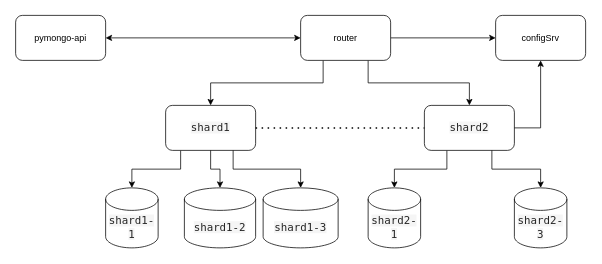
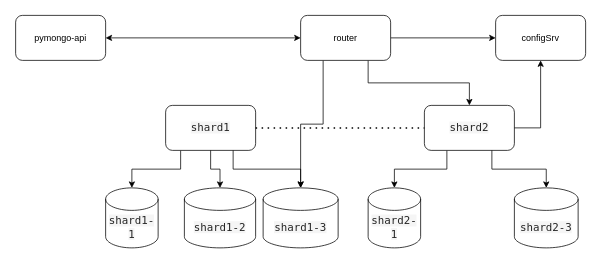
  <mxCell id="0" />
  <mxCell id="1" parent="0" />
  <mxCell id="2" value="&lt;span style=&quot;color: rgba(0, 0, 0, 0.85); font-family: Menlo, &amp;quot;Ubuntu Mono&amp;quot;, consolas, source-code-pro, monospace; font-size: 14.4px; white-space-collapse: break-spaces; background-color: rgb(245, 245, 245);&quot;&gt;shard1-1&lt;/span&gt;" style="shape=cylinder3;whiteSpace=wrap;html=1;boundedLbl=1;backgroundOutline=1;size=15;" parent="1" vertex="1"><mxGeometry x="140" y="250" width="70" height="80" as="geometry" /></mxCell>
  <mxCell id="3" value="pymongo-api" style="rounded=1;whiteSpace=wrap;html=1;" parent="1" vertex="1"><mxGeometry x="20" y="20" width="120" height="60" as="geometry" /></mxCell>
  <mxCell id="4" style="edgeStyle=orthogonalEdgeStyle;rounded=0;orthogonalLoop=1;jettySize=auto;html=1;entryX=0.5;entryY=0;entryDx=0;entryDy=0;exitX=0.75;exitY=1;exitDx=0;exitDy=0;" parent="1" source="13" target="15" edge="1"><mxGeometry relative="1" as="geometry"><mxPoint x="160" y="230" as="sourcePoint" /></mxGeometry></mxCell>
  <mxCell id="5" value="&lt;span style=&quot;color: rgba(0, 0, 0, 0.85); font-family: Menlo, &amp;quot;Ubuntu Mono&amp;quot;, consolas, source-code-pro, monospace; font-size: 14.4px; white-space-collapse: break-spaces; background-color: rgb(245, 245, 245);&quot;&gt;shard1-2&lt;/span&gt;" style="shape=cylinder3;whiteSpace=wrap;html=1;boundedLbl=1;backgroundOutline=1;size=15;" parent="1" vertex="1"><mxGeometry x="245" y="250" width="95" height="80" as="geometry" /></mxCell>
  <mxCell id="6" value="&lt;span style=&quot;color: rgba(0, 0, 0, 0.85); font-family: Menlo, &amp;quot;Ubuntu Mono&amp;quot;, consolas, source-code-pro, monospace; font-size: 14.4px; white-space-collapse: break-spaces; background-color: rgb(245, 245, 245);&quot;&gt;shard1-3&lt;/span&gt;" style="shape=cylinder3;whiteSpace=wrap;html=1;boundedLbl=1;backgroundOutline=1;size=15;" parent="1" vertex="1"><mxGeometry x="350" y="250" width="100" height="80" as="geometry" /></mxCell>
  <mxCell id="7" value="&lt;span style=&quot;color: rgba(0, 0, 0, 0.85); font-family: Menlo, &amp;quot;Ubuntu Mono&amp;quot;, consolas, source-code-pro, monospace; font-size: 14.4px; white-space-collapse: break-spaces; background-color: rgb(245, 245, 245);&quot;&gt;shard2-1&lt;/span&gt;" style="shape=cylinder3;whiteSpace=wrap;html=1;boundedLbl=1;backgroundOutline=1;size=15;" parent="1" vertex="1"><mxGeometry x="490" y="250" width="70" height="80" as="geometry" /></mxCell>
- <mxCell id="8" value="&lt;span style=&quot;color: rgba(0, 0, 0, 0.85); font-family: Menlo, &amp;quot;Ubuntu Mono&amp;quot;, consolas, source-code-pro, monospace; font-size: 14.4px; white-space-collapse: break-spaces; background-color: rgb(245, 245, 245);&quot;&gt;shard2-3&lt;/span&gt;" style="shape=cylinder3;whiteSpace=wrap;html=1;boundedLbl=1;backgroundOutline=1;size=15;" parent="1" vertex="1"><mxGeometry x="685" y="250" width="70" height="80" as="geometry" /></mxCell>
- <mxCell id="9" value="" style="edgeStyle=orthogonalEdgeStyle;rounded=0;orthogonalLoop=1;jettySize=auto;html=1;exitX=0.25;exitY=1;exitDx=0;exitDy=0;entryX=0.5;entryY=0;entryDx=0;entryDy=0;" parent="1" source="13" target="11" edge="1"><mxGeometry relative="1" as="geometry" /></mxCell>
+ <mxCell id="8" value="&lt;span style=&quot;color: rgba(0, 0, 0, 0.85); font-family: Menlo, &amp;quot;Ubuntu Mono&amp;quot;, consolas, source-code-pro, monospace; font-size: 14.4px; white-space-collapse: break-spaces; background-color: rgb(245, 245, 245);&quot;&gt;shard2-3&lt;/span&gt;" style="shape=cylinder3;whiteSpace=wrap;html=1;boundedLbl=1;backgroundOutline=1;size=15;" parent="1" vertex="1"><mxGeometry x="685" y="250" width="85" height="80" as="geometry" /></mxCell>
+ <mxCell id="9" value="" style="edgeStyle=orthogonalEdgeStyle;rounded=0;orthogonalLoop=1;jettySize=auto;html=1;exitX=0.25;exitY=1;exitDx=0;exitDy=0;" parent="1" source="13" target="6" edge="1"><mxGeometry relative="1" as="geometry" /></mxCell>
  <mxCell id="10" value="" style="edgeStyle=orthogonalEdgeStyle;rounded=0;orthogonalLoop=1;jettySize=auto;html=1;entryX=0.5;entryY=0;entryDx=0;entryDy=0;entryPerimeter=0;exitX=0.167;exitY=1;exitDx=0;exitDy=0;exitPerimeter=0;" parent="1" source="11" target="2" edge="1"><mxGeometry relative="1" as="geometry" /></mxCell>
  <mxCell id="11" value="&lt;span style=&quot;color: rgba(0, 0, 0, 0.85); font-family: Menlo, &amp;quot;Ubuntu Mono&amp;quot;, consolas, source-code-pro, monospace; font-size: 14.4px; white-space-collapse: break-spaces; background-color: rgb(245, 245, 245);&quot;&gt;shard1&lt;/span&gt;" style="rounded=1;whiteSpace=wrap;html=1;" parent="1" vertex="1"><mxGeometry x="220" y="140" width="120" height="60" as="geometry" /></mxCell>
  <mxCell id="12" value="" style="edgeStyle=orthogonalEdgeStyle;rounded=0;orthogonalLoop=1;jettySize=auto;html=1;" parent="1" source="13" target="20" edge="1"><mxGeometry relative="1" as="geometry" /></mxCell>
  <mxCell id="13" value="router" style="rounded=1;whiteSpace=wrap;html=1;" parent="1" vertex="1"><mxGeometry x="400" y="20" width="120" height="60" as="geometry" /></mxCell>
  <mxCell id="14" value="" style="edgeStyle=orthogonalEdgeStyle;rounded=0;orthogonalLoop=1;jettySize=auto;html=1;exitX=0.25;exitY=1;exitDx=0;exitDy=0;" parent="1" source="15" target="7" edge="1"><mxGeometry relative="1" as="geometry" /></mxCell>
  <mxCell id="15" value="&lt;span style=&quot;color: rgba(0, 0, 0, 0.85); font-family: Menlo, &amp;quot;Ubuntu Mono&amp;quot;, consolas, source-code-pro, monospace; font-size: 14.4px; white-space-collapse: break-spaces; background-color: rgb(245, 245, 245);&quot;&gt;shard2&lt;/span&gt;" style="rounded=1;whiteSpace=wrap;html=1;" parent="1" vertex="1"><mxGeometry x="565" y="140" width="120" height="60" as="geometry" /></mxCell>
  <mxCell id="16" style="edgeStyle=orthogonalEdgeStyle;rounded=0;orthogonalLoop=1;jettySize=auto;html=1;exitX=0.5;exitY=1;exitDx=0;exitDy=0;entryX=0.5;entryY=0;entryDx=0;entryDy=0;entryPerimeter=0;" parent="1" source="11" target="5" edge="1"><mxGeometry relative="1" as="geometry" /></mxCell>
  <mxCell id="17" style="edgeStyle=orthogonalEdgeStyle;rounded=0;orthogonalLoop=1;jettySize=auto;html=1;exitX=0.75;exitY=1;exitDx=0;exitDy=0;entryX=0.5;entryY=0;entryDx=0;entryDy=0;entryPerimeter=0;" parent="1" source="11" target="6" edge="1"><mxGeometry relative="1" as="geometry" /></mxCell>
  <mxCell id="18" style="edgeStyle=orthogonalEdgeStyle;rounded=0;orthogonalLoop=1;jettySize=auto;html=1;exitX=0.75;exitY=1;exitDx=0;exitDy=0;entryX=0.5;entryY=0;entryDx=0;entryDy=0;entryPerimeter=0;" parent="1" source="15" target="8" edge="1"><mxGeometry relative="1" as="geometry" /></mxCell>
  <mxCell id="19" value="" style="endArrow=classic;startArrow=classic;html=1;rounded=0;exitX=1;exitY=0.5;exitDx=0;exitDy=0;entryX=0;entryY=0.5;entryDx=0;entryDy=0;" parent="1" source="3" target="13" edge="1"><mxGeometry width="50" height="50" relative="1" as="geometry"><mxPoint x="360" y="590" as="sourcePoint" /><mxPoint x="210" y="50" as="targetPoint" /></mxGeometry></mxCell>
  <mxCell id="20" value="configSrv" style="rounded=1;whiteSpace=wrap;html=1;" parent="1" vertex="1"><mxGeometry x="660" y="20" width="120" height="60" as="geometry" /></mxCell>
  <mxCell id="21" value="" style="endArrow=classic;html=1;rounded=0;entryX=0.5;entryY=1;entryDx=0;entryDy=0;exitX=1;exitY=0.5;exitDx=0;exitDy=0;" parent="1" source="15" target="20" edge="1"><mxGeometry width="50" height="50" relative="1" as="geometry"><mxPoint x="360" y="590" as="sourcePoint" /><mxPoint x="410" y="540" as="targetPoint" /><Array as="points"><mxPoint x="720" y="170" /></Array></mxGeometry></mxCell>
  <mxCell id="22" value="" style="endArrow=none;dashed=1;html=1;dashPattern=1 3;strokeWidth=2;rounded=0;entryX=0;entryY=0.5;entryDx=0;entryDy=0;exitX=1;exitY=0.5;exitDx=0;exitDy=0;" parent="1" source="11" target="15" edge="1"><mxGeometry width="50" height="50" relative="1" as="geometry"><mxPoint x="360" y="590" as="sourcePoint" /><mxPoint x="410" y="540" as="targetPoint" /></mxGeometry></mxCell>
